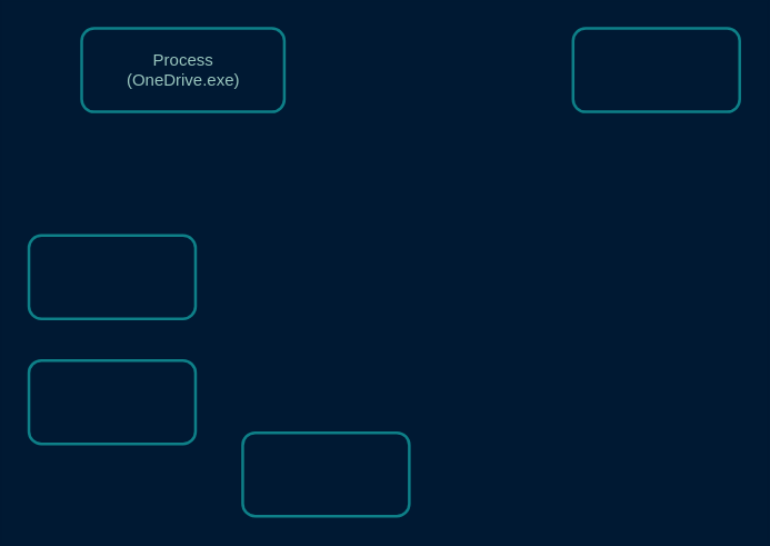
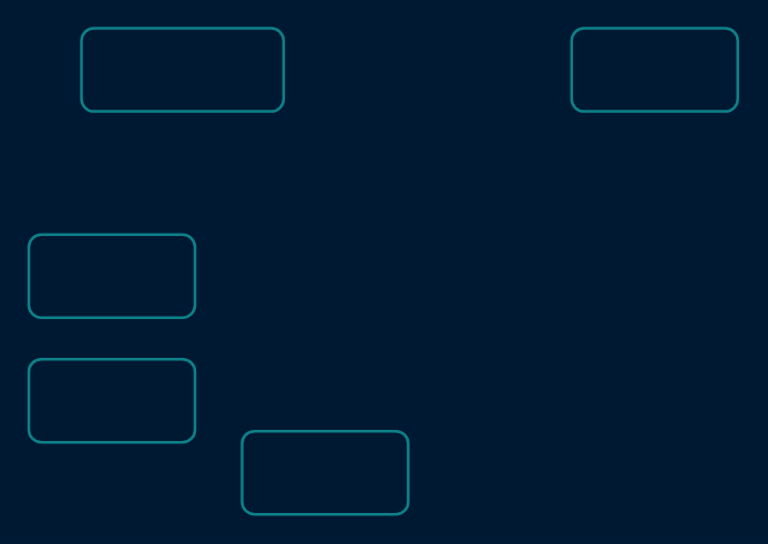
  <mxCell id="0" />
  <mxCell id="1" parent="0" />
  <mxCell id="2" value="" style="rounded=1;whiteSpace=wrap;html=1;fillColor=none;strokeColor=#0e8088;strokeWidth=2;" vertex="1" parent="1"><mxGeometry x="58" y="20" width="146" height="60" as="geometry" /></mxCell>
  <mxCell id="3" value="" style="rounded=1;whiteSpace=wrap;html=1;fillColor=none;strokeColor=#0e8088;strokeWidth=2;" vertex="1" parent="1"><mxGeometry x="20" y="169" width="120" height="60" as="geometry" /></mxCell>
  <mxCell id="4" value="" style="rounded=1;whiteSpace=wrap;html=1;fillColor=none;strokeColor=#0e8088;strokeWidth=2;" vertex="1" parent="1"><mxGeometry x="174" y="311" width="120" height="60" as="geometry" /></mxCell>
  <mxCell id="5" value="" style="rounded=1;whiteSpace=wrap;html=1;fillColor=none;strokeColor=#0e8088;strokeWidth=2;" vertex="1" parent="1"><mxGeometry x="20" y="259" width="120" height="60" as="geometry" /></mxCell>
  <mxCell id="6" value="" style="rounded=1;whiteSpace=wrap;html=1;fillColor=none;strokeColor=#0e8088;strokeWidth=2;" vertex="1" parent="1"><mxGeometry x="412" y="20" width="120" height="60" as="geometry" /></mxCell>
- <mxCell id="7" value="&lt;font color=&quot;#9ac7bf&quot;&gt;Process&lt;br&gt;(OneDrive.exe)&lt;/font&gt;" style="text;html=1;align=center;verticalAlign=middle;whiteSpace=wrap;rounded=0;" vertex="1" parent="1"><mxGeometry x="71" y="35" width="121" height="30" as="geometry" /></mxCell>
